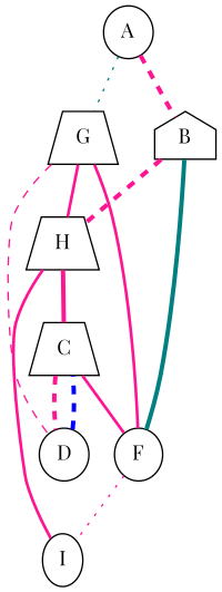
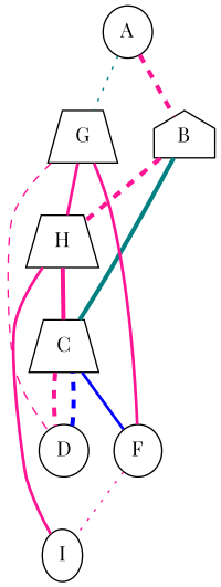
  graph {
    fontname="Playfair Display"
    node [fontname="Playfair Display" shape=ellipse]
    edge [color=deeppink fontname="Playfair Display" style=bold]
    A [width=0.25]
    B [shape=house width=0.25]
    G [shape=trapezium width=0.25]
    H [shape=trapezium width=0.25]
    C [shape=trapezium width=0.25]
    D [width=0.25]
    F [width=0.25]
    I [width=0.25]
    A -- B [penwidth=3.0 style=dashed]
    A -- G [color=teal style=dotted]
    B -- H [penwidth=3.0 style=dashed]
-   B -- F [color=teal penwidth=3.0]
+   B -- C [color=teal penwidth=3.0]
    G -- H
    G -- D [style=dashed]
    G -- F
    H -- C [penwidth=3.0]
    H -- I
    C -- D [penwidth=3.0 style=dashed]
-   C -- F
+   C -- F [color=blue]
    D -- C [color=blue penwidth=3.0 style=dashed]
    F -- I [style=dotted]
  }
